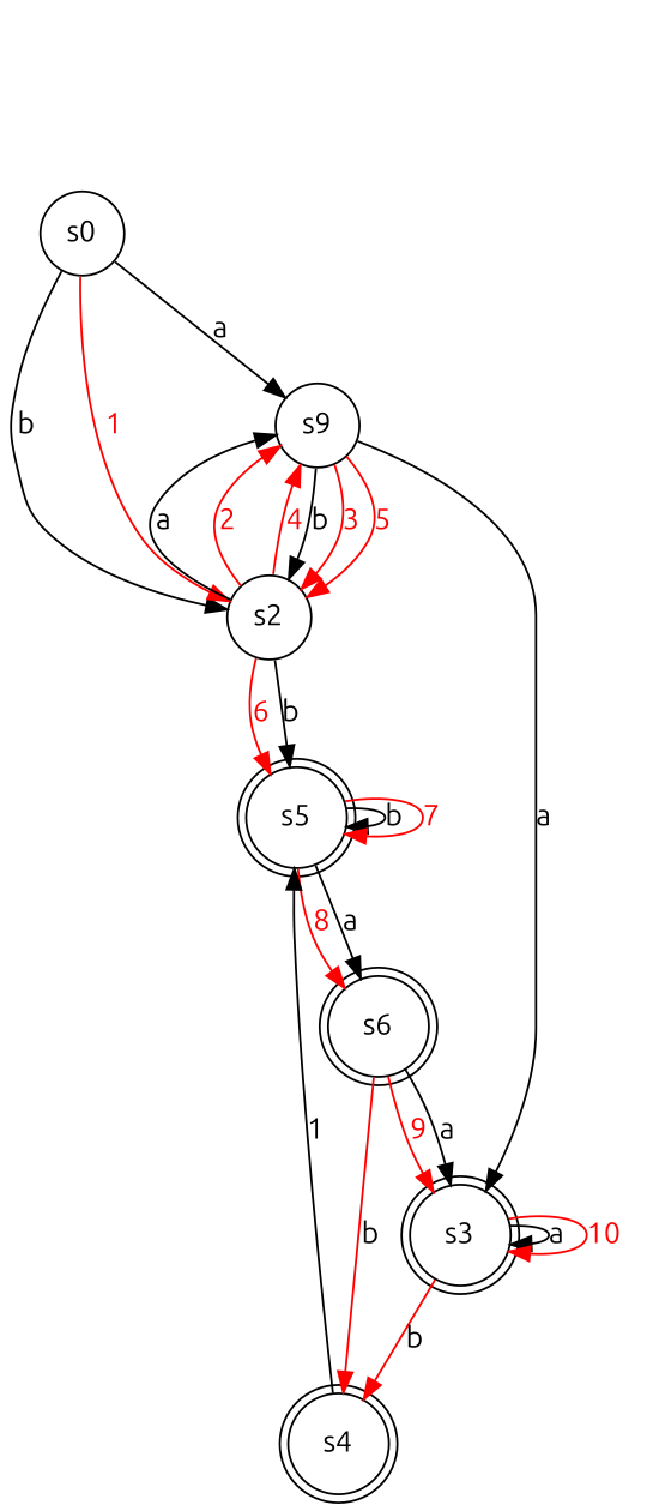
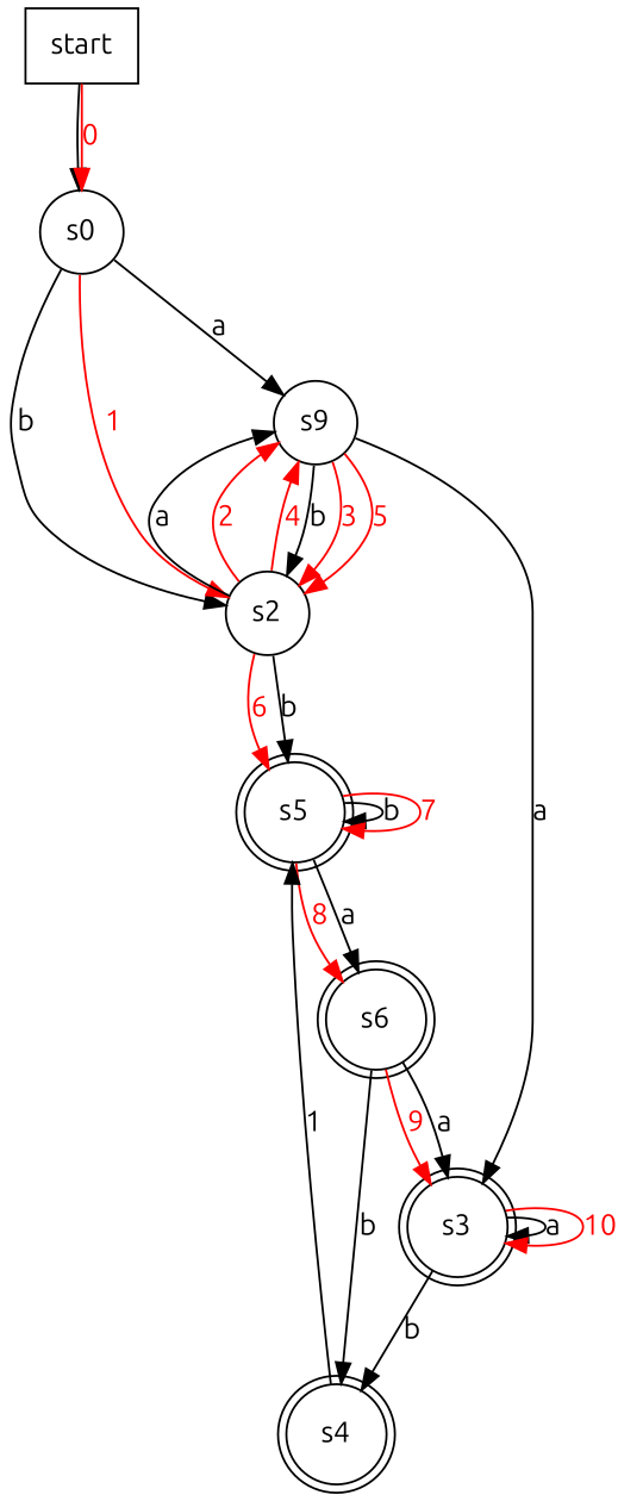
  digraph {
    fontname=Ubuntu
    rankdir=TB
    node [fontname=Ubuntu shape=doublecircle]
    edge [fontname=Ubuntu]
+   start [shape=box]
    s0 [shape=circle]
    n3 [label=s9 shape=circle]
    s2 [shape=circle]
    s3
    s5
    s4
    s6
+   start -> s0
+   start -> s0 [color=red fontcolor=red label=0]
    s0 -> n3 [label=a]
    s0 -> s2 [label=b]
    s0 -> s2 [color=red fontcolor=red label=1]
    n3 -> s2 [label=b]
    n3 -> s2 [color=red fontcolor=red label=3]
    n3 -> s2 [color=red fontcolor=red label=5]
    n3 -> s3 [label=a]
    s2 -> n3 [label=a]
    s2 -> n3 [color=red fontcolor=red label=2]
    s2 -> n3 [color=red fontcolor=red label=4]
    s2 -> s5 [label=b]
    s2 -> s5 [color=red fontcolor=red label=6]
    s3 -> s3 [label=a]
    s3 -> s3 [color=red fontcolor=red label=10]
-   s3 -> s4 [label=b color=red]
+   s3 -> s4 [label=b]
    s5 -> s5 [label=b]
    s5 -> s5 [color=red fontcolor=red label=7]
    s5 -> s6 [label=a]
    s5 -> s6 [color=red fontcolor=red label=8]
    s4 -> s5 [label=1]
    s6 -> s3 [label=a]
    s6 -> s3 [color=red fontcolor=red label=9]
-   s6 -> s4 [label=b color=red]
+   s6 -> s4 [label=b]
  }
